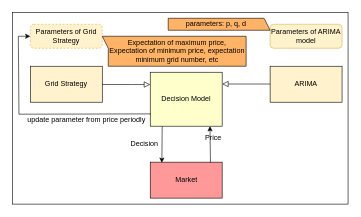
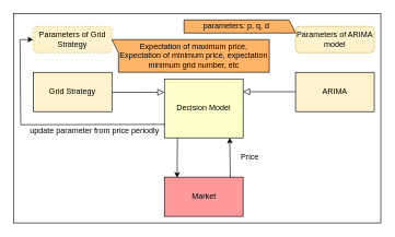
  <mxCell id="0" />
  <mxCell id="1" parent="0" />
  <mxCell id="2" value="" style="rounded=0;whiteSpace=wrap;html=1;fillColor=#FF9999;" vertex="1" parent="1"><mxGeometry x="250" y="270" width="120" height="60" as="geometry" /></mxCell>
  <mxCell id="3" value="Parameters of Grid Strategy" style="rounded=1;whiteSpace=wrap;html=1;fontSize=12;glass=0;strokeWidth=1;shadow=0;fillColor=#fff2cc;strokeColor=#d6b656;dashed=1;" parent="1" vertex="1"><mxGeometry x="50" y="40" width="120" height="40" as="geometry" /></mxCell>
  <mxCell id="4" value="Grid Strategy" style="rounded=0;whiteSpace=wrap;html=1;fillColor=#FFF2CC;" vertex="1" parent="1"><mxGeometry x="50" y="110" width="120" height="60" as="geometry" /></mxCell>
  <mxCell id="5" value="Expectation of maximum price,&lt;br&gt;Expectation of minimum price, expectation minimum grid number, etc" style="shape=callout;whiteSpace=wrap;html=1;perimeter=calloutPerimeter;direction=south;position2=0;size=10;position=0;base=20;fillColor=#FFB366;" vertex="1" parent="1"><mxGeometry x="170" y="60" width="240" height="50" as="geometry" /></mxCell>
  <mxCell id="6" value="ARIMA" style="rounded=0;whiteSpace=wrap;html=1;fillColor=#FFF2CC;" vertex="1" parent="1"><mxGeometry x="450" y="110" width="120" height="60" as="geometry" /></mxCell>
  <mxCell id="7" value="Market" style="text;html=1;align=center;verticalAlign=middle;resizable=0;points=[];autosize=1;strokeColor=none;fillColor=none;" vertex="1" parent="1"><mxGeometry x="285" y="290" width="50" height="20" as="geometry" /></mxCell>
- <mxCell id="8" value="Decision" style="text;html=1;align=center;verticalAlign=middle;resizable=0;points=[];autosize=1;strokeColor=none;fillColor=none;" vertex="1" parent="1"><mxGeometry x="210" y="230" width="60" height="20" as="geometry" /></mxCell>
- <mxCell id="9" value="Price" style="text;html=1;align=center;verticalAlign=middle;resizable=0;points=[];autosize=1;strokeColor=none;fillColor=none;" vertex="1" parent="1"><mxGeometry x="335" y="220" width="40" height="20" as="geometry" /></mxCell>
+ <mxCell id="9" value="Price" style="text;html=1;align=center;verticalAlign=middle;resizable=0;points=[];autosize=1;strokeColor=none;fillColor=none;" vertex="1" parent="1"><mxGeometry x="360" y="230" width="40" height="20" as="geometry" /></mxCell>
  <mxCell id="10" value="" style="endArrow=classic;html=1;rounded=0;entryX=0.153;entryY=0.017;entryDx=0;entryDy=0;entryPerimeter=0;" edge="1" parent="1"><mxGeometry width="50" height="50" relative="1" as="geometry"><mxPoint x="270" y="210" as="sourcePoint" /><mxPoint x="269.36" y="271.02" as="targetPoint" /></mxGeometry></mxCell>
  <mxCell id="11" value="" style="endArrow=classic;html=1;rounded=0;exitX=0.829;exitY=0.01;exitDx=0;exitDy=0;exitPerimeter=0;entryX=0.569;entryY=1;entryDx=0;entryDy=0;entryPerimeter=0;" edge="1" parent="1"><mxGeometry width="50" height="50" relative="1" as="geometry"><mxPoint x="350.48" y="270.6" as="sourcePoint" /><mxPoint x="349.64" y="210" as="targetPoint" /></mxGeometry></mxCell>
  <mxCell id="12" value="Decision Model" style="rounded=0;whiteSpace=wrap;html=1;fillColor=#FFFFCC;" vertex="1" parent="1"><mxGeometry x="250" y="120" width="120" height="90" as="geometry" /></mxCell>
  <mxCell id="13" value="" style="rounded=0;html=1;jettySize=auto;orthogonalLoop=1;fontSize=11;endArrow=block;endFill=0;endSize=8;strokeWidth=1;shadow=0;labelBackgroundColor=none;edgeStyle=orthogonalEdgeStyle;entryX=0;entryY=0.25;entryDx=0;entryDy=0;" edge="1" parent="1"><mxGeometry relative="1" as="geometry"><mxPoint x="170" y="140.483" as="sourcePoint" /><mxPoint x="250" y="140.5" as="targetPoint" /><Array as="points"><mxPoint x="220" y="140" /></Array></mxGeometry></mxCell>
  <mxCell id="14" value="" style="rounded=0;html=1;jettySize=auto;orthogonalLoop=1;fontSize=11;endArrow=block;endFill=0;endSize=8;strokeWidth=1;shadow=0;labelBackgroundColor=none;edgeStyle=orthogonalEdgeStyle;entryX=0;entryY=0.167;entryDx=0;entryDy=0;entryPerimeter=0;" edge="1" parent="1"><mxGeometry relative="1" as="geometry"><mxPoint x="450" y="139.66" as="sourcePoint" /><mxPoint x="370" y="139.66" as="targetPoint" /><Array as="points" /></mxGeometry></mxCell>
  <mxCell id="15" value="Parameters of ARIMA model" style="rounded=1;whiteSpace=wrap;html=1;fontSize=12;glass=0;strokeWidth=1;shadow=0;fillColor=#fff2cc;strokeColor=#d6b656;" vertex="1" parent="1"><mxGeometry x="450" y="40" width="120" height="40" as="geometry" /></mxCell>
  <mxCell id="16" value="parameters: p, q, d" style="shape=callout;whiteSpace=wrap;html=1;perimeter=calloutPerimeter;direction=north;position2=0;size=10;position=0;base=20;fillColor=#FFB366;" vertex="1" parent="1"><mxGeometry x="280" y="30" width="170" height="20" as="geometry" /></mxCell>
  <mxCell id="17" value="" style="endArrow=classic;html=1;rounded=0;exitX=0;exitY=0.75;exitDx=0;exitDy=0;entryX=0;entryY=0.5;entryDx=0;entryDy=0;" edge="1" parent="1" target="3"><mxGeometry width="50" height="50" relative="1" as="geometry"><mxPoint x="251" y="189.5" as="sourcePoint" /><mxPoint x="30" y="-20" as="targetPoint" /><Array as="points"><mxPoint x="31" y="190" /><mxPoint x="30" y="60" /></Array></mxGeometry></mxCell>
  <mxCell id="18" value="update parameter from price periodly&amp;nbsp;" style="text;html=1;align=center;verticalAlign=middle;resizable=0;points=[];autosize=1;strokeColor=none;fillColor=none;" vertex="1" parent="1"><mxGeometry x="35" y="190" width="220" height="20" as="geometry" /></mxCell>
  <mxCell id="19" value="" style="rounded=0;whiteSpace=wrap;html=1;fillColor=none;" vertex="1" parent="1"><mxGeometry x="20" y="20" width="560" height="320" as="geometry" /></mxCell>
